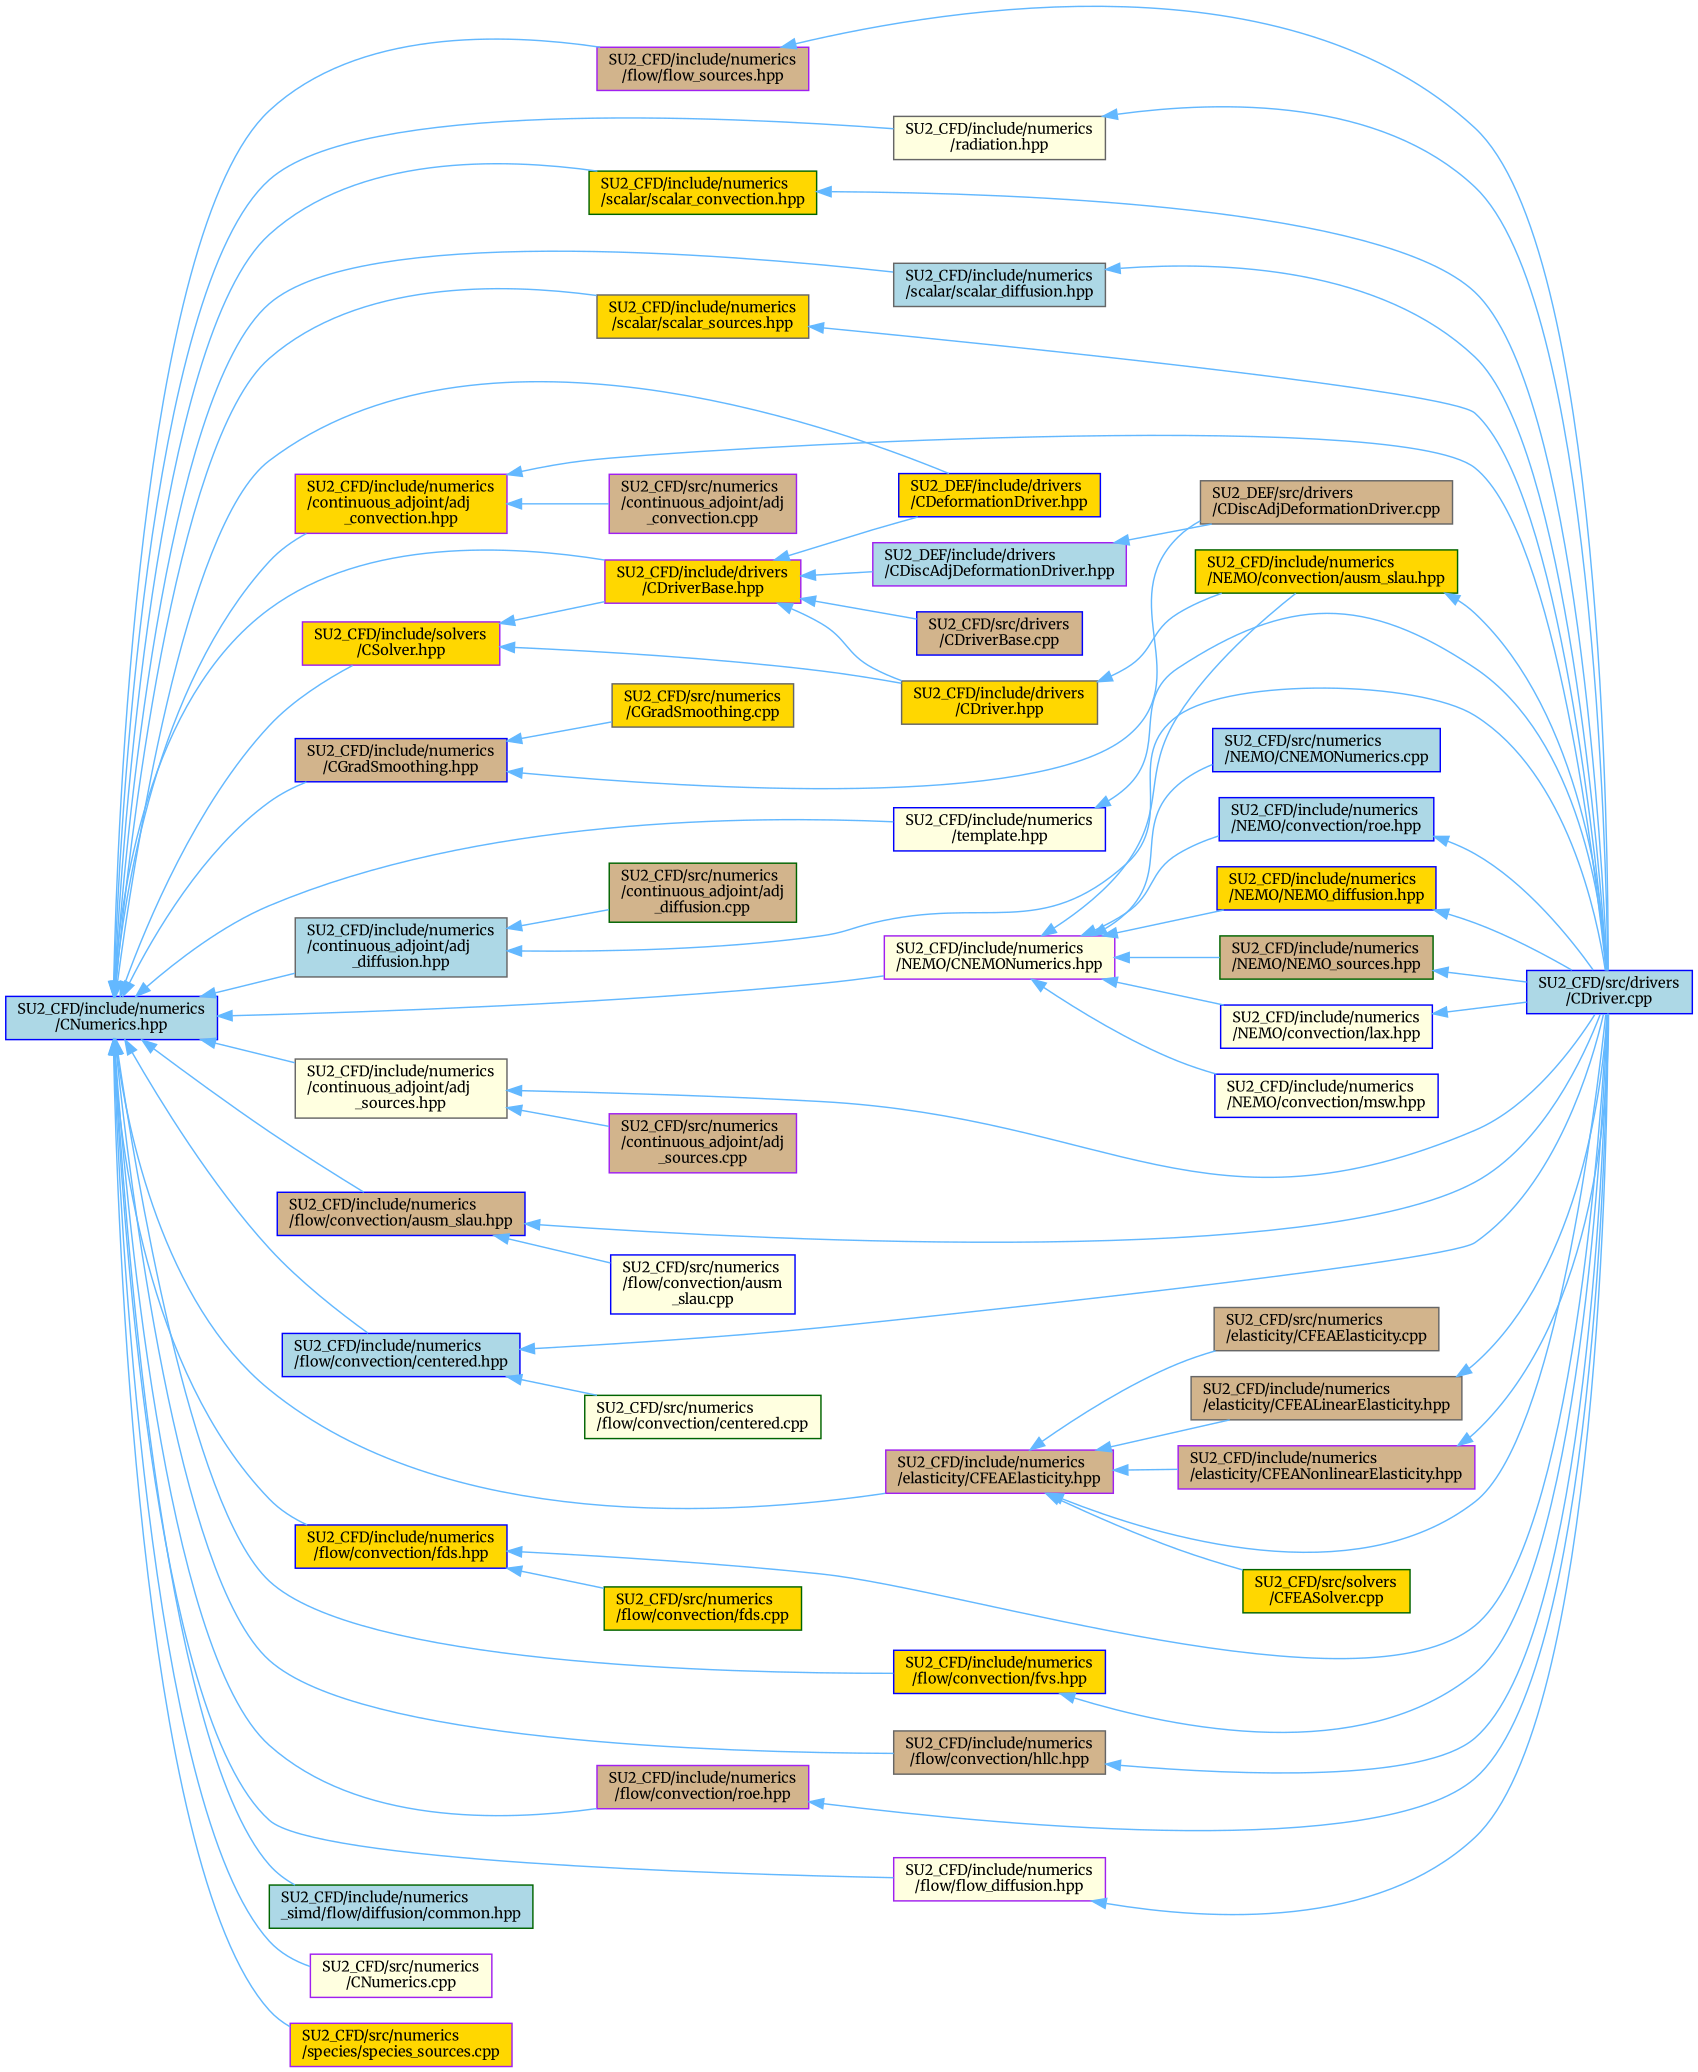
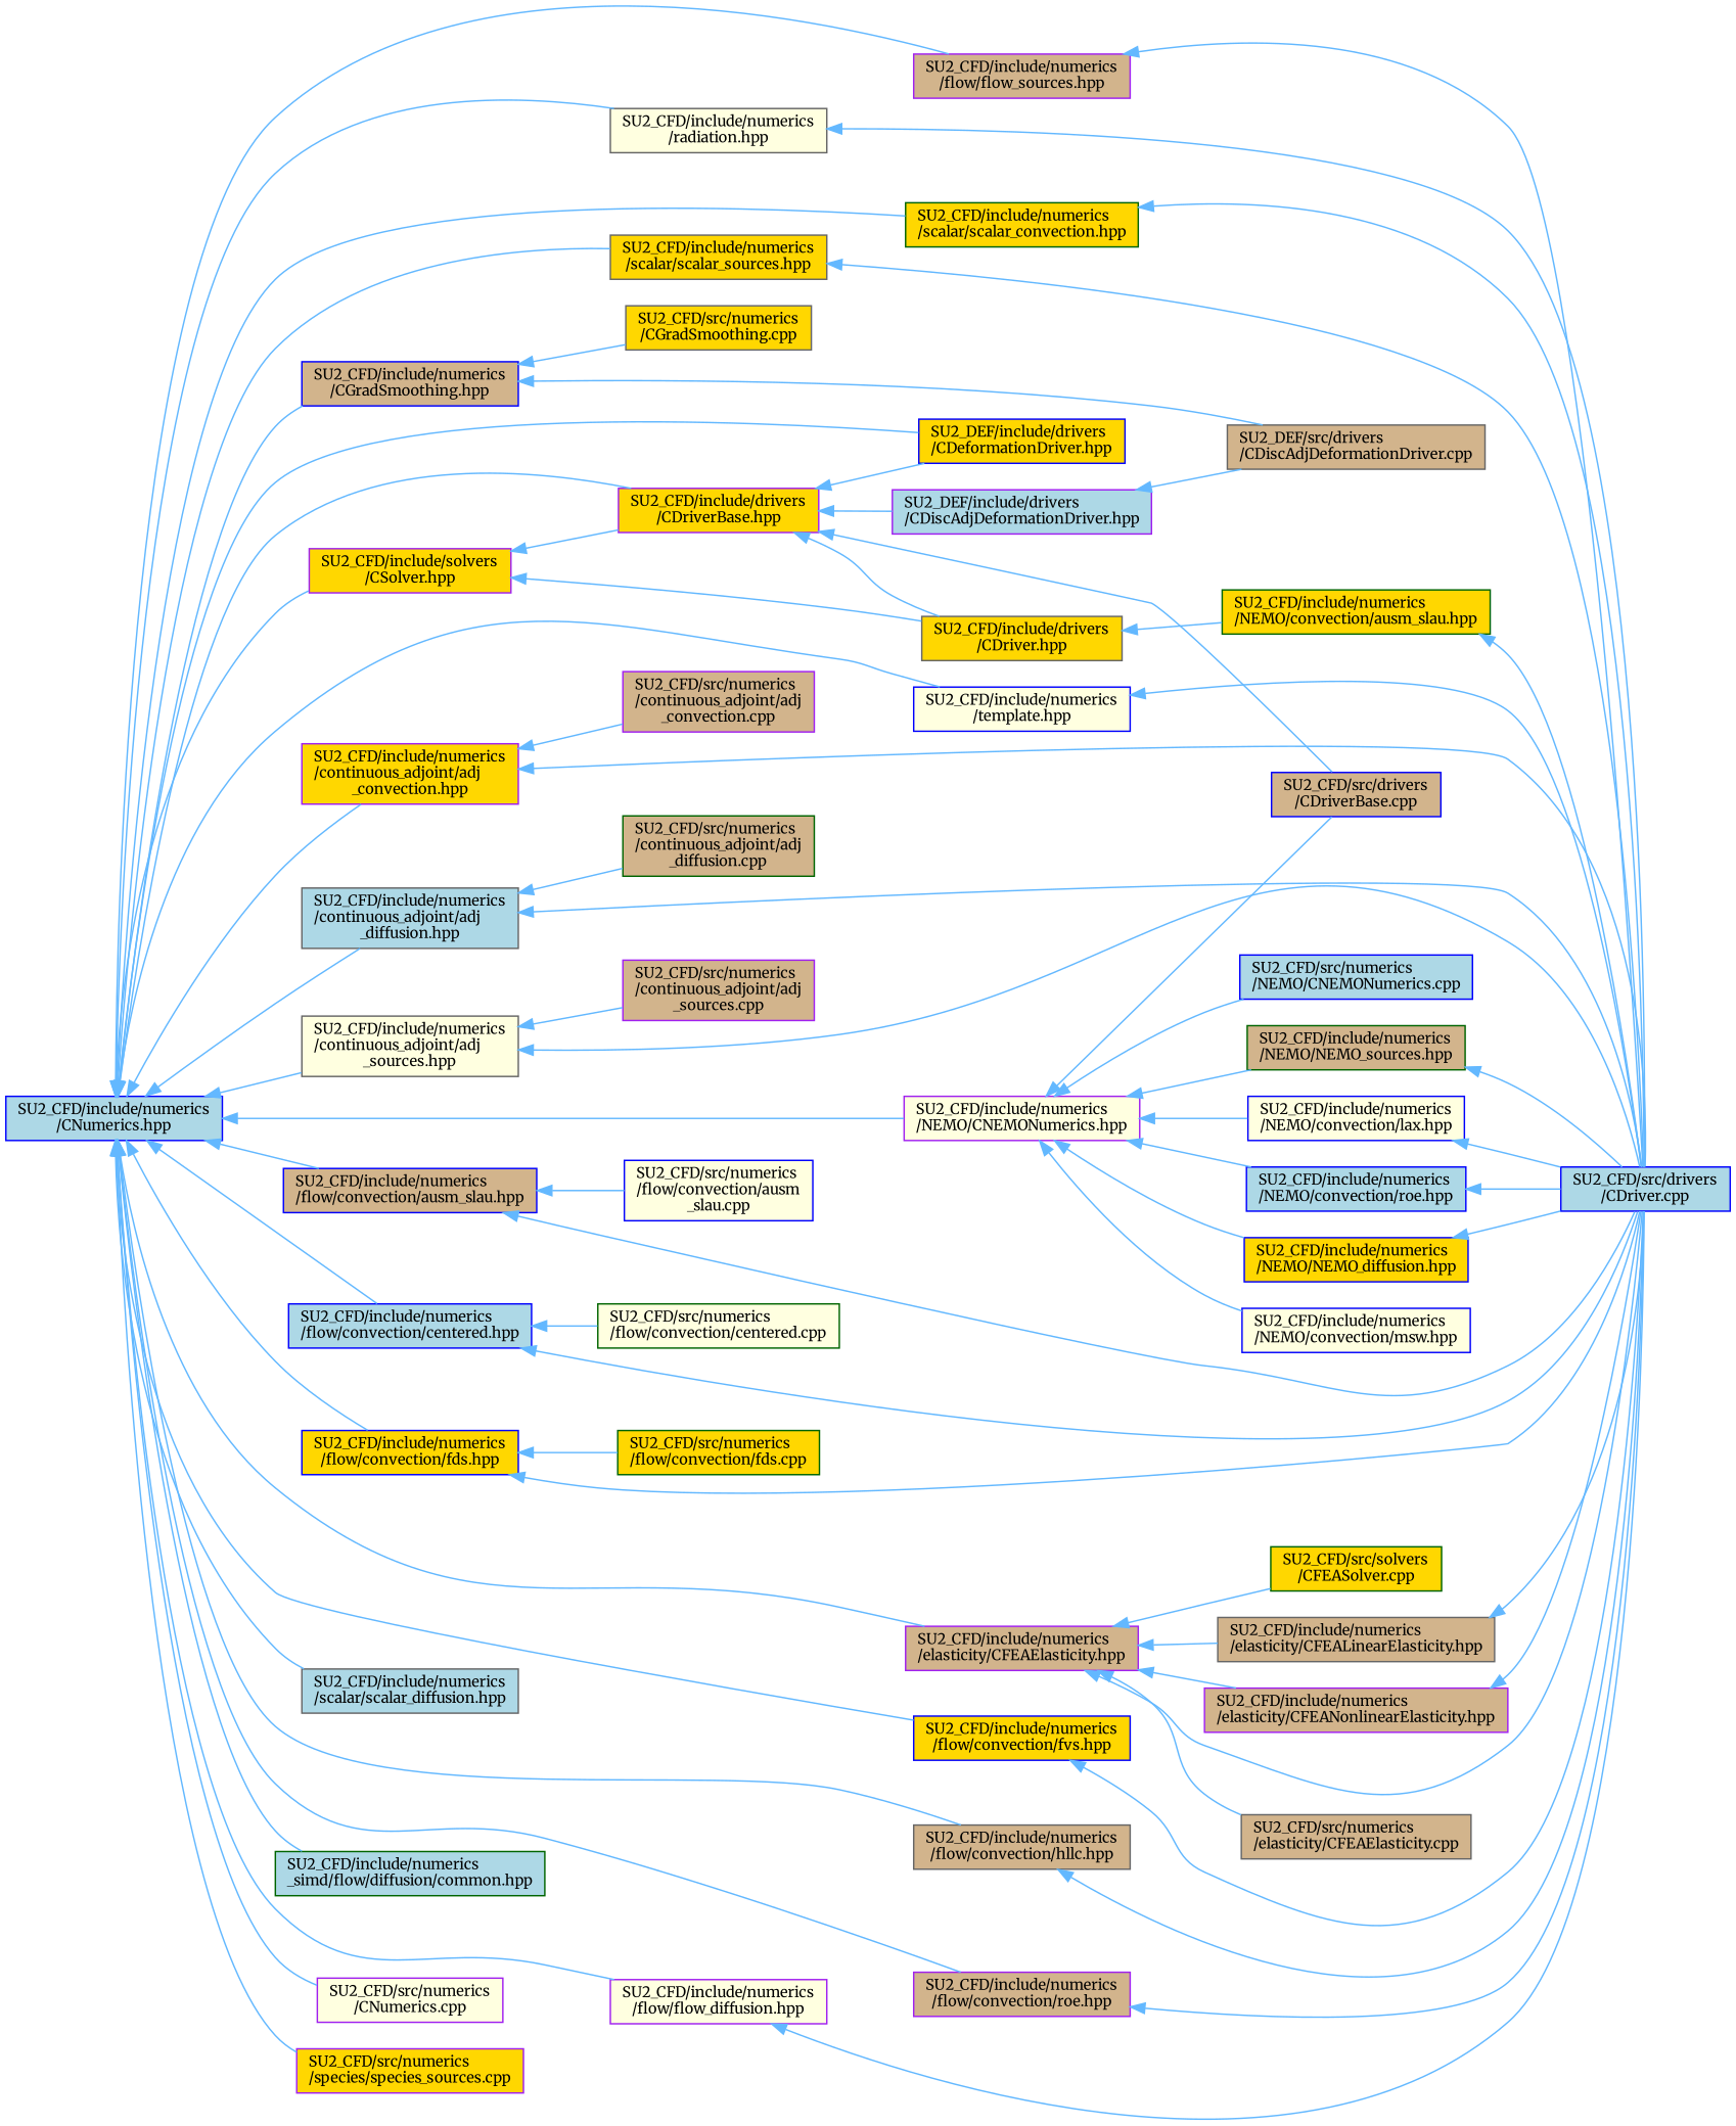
  digraph {
    fontname=Merriweather
    rankdir=LR
    node [color=blue fillcolor=gold fontname=Merriweather fontsize=10 shape=box style=filled]
    edge [color=steelblue1 dir=back fontname=Merriweather fontsize=10 labelfontname=Helvetica labelfontsize=10 style=solid]
    n1 [fillcolor=lightblue fontcolor=black height=0.2 label="SU2_CFD/include/numerics\l/CNumerics.hpp" width=0.4]
    n2 [color=purple height=0.2 label="SU2_CFD/include/drivers\l/CDriverBase.hpp" width=0.4]
    n3 [height=0.2 label="SU2_DEF/include/drivers\l/CDeformationDriver.hpp" width=0.4]
    n4 [fillcolor=tan height=0.2 label="SU2_CFD/include/numerics\l/CGradSmoothing.hpp" width=0.4]
    n5 [color=purple fillcolor=lightyellow height=0.2 label="SU2_CFD/include/numerics\l/NEMO/CNEMONumerics.hpp" width=0.4]
    n6 [color=purple height=0.2 label="SU2_CFD/include/numerics\l/continuous_adjoint/adj\l_convection.hpp" width=0.4]
    n7 [color=gray40 fillcolor=lightblue height=0.2 label="SU2_CFD/include/numerics\l/continuous_adjoint/adj\l_diffusion.hpp" width=0.4]
    n8 [color=gray40 fillcolor=lightyellow height=0.2 label="SU2_CFD/include/numerics\l/continuous_adjoint/adj\l_sources.hpp" width=0.4]
    n9 [color=purple fillcolor=tan height=0.2 label="SU2_CFD/include/numerics\l/elasticity/CFEAElasticity.hpp" width=0.4]
    n10 [fillcolor=tan height=0.2 label="SU2_CFD/include/numerics\l/flow/convection/ausm_slau.hpp" width=0.4]
    n11 [fillcolor=lightblue height=0.2 label="SU2_CFD/include/numerics\l/flow/convection/centered.hpp" width=0.4]
    n12 [height=0.2 label="SU2_CFD/include/numerics\l/flow/convection/fds.hpp" width=0.4]
    n13 [height=0.2 label="SU2_CFD/include/numerics\l/flow/convection/fvs.hpp" width=0.4]
    n14 [color=gray40 fillcolor=tan height=0.2 label="SU2_CFD/include/numerics\l/flow/convection/hllc.hpp" width=0.4]
    n15 [color=purple fillcolor=tan height=0.2 label="SU2_CFD/include/numerics\l/flow/convection/roe.hpp" width=0.4]
    n16 [color=purple fillcolor=lightyellow height=0.2 label="SU2_CFD/include/numerics\l/flow/flow_diffusion.hpp" width=0.4]
    n17 [color=purple fillcolor=tan height=0.2 label="SU2_CFD/include/numerics\l/flow/flow_sources.hpp" width=0.4]
    n18 [color=gray40 fillcolor=lightyellow height=0.2 label="SU2_CFD/include/numerics\l/radiation.hpp" width=0.4]
    n19 [color=darkgreen height=0.2 label="SU2_CFD/include/numerics\l/scalar/scalar_convection.hpp" width=0.4]
    n20 [color=gray40 fillcolor=lightblue height=0.2 label="SU2_CFD/include/numerics\l/scalar/scalar_diffusion.hpp" width=0.4]
    n21 [color=gray40 height=0.2 label="SU2_CFD/include/numerics\l/scalar/scalar_sources.hpp" width=0.4]
    n22 [fillcolor=lightyellow height=0.2 label="SU2_CFD/include/numerics\l/template.hpp" width=0.4]
    n23 [color=darkgreen fillcolor=lightblue height=0.2 label="SU2_CFD/include/numerics\l_simd/flow/diffusion/common.hpp" width=0.4]
    n24 [color=purple height=0.2 label="SU2_CFD/include/solvers\l/CSolver.hpp" width=0.4]
    n25 [color=purple fillcolor=lightyellow height=0.2 label="SU2_CFD/src/numerics\l/CNumerics.cpp" width=0.4]
    n26 [color=purple height=0.2 label="SU2_CFD/src/numerics\l/species/species_sources.cpp" width=0.4]
    n27 [color=gray40 height=0.2 label="SU2_CFD/include/drivers\l/CDriver.hpp" width=0.4]
    n28 [fillcolor=tan height=0.2 label="SU2_CFD/src/drivers\l/CDriverBase.cpp" width=0.4]
    n29 [color=purple fillcolor=lightblue height=0.2 label="SU2_DEF/include/drivers\l/CDiscAdjDeformationDriver.hpp" width=0.4]
    n30 [color=gray40 fillcolor=tan height=0.2 label="SU2_DEF/src/drivers\l/CDiscAdjDeformationDriver.cpp" width=0.4]
    n31 [color=gray40 height=0.2 label="SU2_CFD/src/numerics\l/CGradSmoothing.cpp" width=0.4]
    n32 [height=0.2 label="SU2_CFD/include/numerics\l/NEMO/NEMO_diffusion.hpp" width=0.4]
    n33 [color=darkgreen fillcolor=tan height=0.2 label="SU2_CFD/include/numerics\l/NEMO/NEMO_sources.hpp" width=0.4]
    n34 [color=darkgreen height=0.2 label="SU2_CFD/include/numerics\l/NEMO/convection/ausm_slau.hpp" width=0.4]
    n35 [fillcolor=lightyellow height=0.2 label="SU2_CFD/include/numerics\l/NEMO/convection/lax.hpp" width=0.4]
    n36 [fillcolor=lightyellow height=0.2 label="SU2_CFD/include/numerics\l/NEMO/convection/msw.hpp" width=0.4]
    n37 [fillcolor=lightblue height=0.2 label="SU2_CFD/include/numerics\l/NEMO/convection/roe.hpp" width=0.4]
    n38 [fillcolor=lightblue height=0.2 label="SU2_CFD/src/numerics\l/NEMO/CNEMONumerics.cpp" width=0.4]
    n39 [fillcolor=lightblue height=0.2 label="SU2_CFD/src/drivers\l/CDriver.cpp" width=0.4]
    n40 [color=purple fillcolor=tan height=0.2 label="SU2_CFD/src/numerics\l/continuous_adjoint/adj\l_convection.cpp" width=0.4]
    n41 [color=darkgreen fillcolor=tan height=0.2 label="SU2_CFD/src/numerics\l/continuous_adjoint/adj\l_diffusion.cpp" width=0.4]
    n42 [color=purple fillcolor=tan height=0.2 label="SU2_CFD/src/numerics\l/continuous_adjoint/adj\l_sources.cpp" width=0.4]
    n43 [color=gray40 fillcolor=tan height=0.2 label="SU2_CFD/include/numerics\l/elasticity/CFEALinearElasticity.hpp" width=0.4]
    n44 [color=purple fillcolor=tan height=0.2 label="SU2_CFD/include/numerics\l/elasticity/CFEANonlinearElasticity.hpp" width=0.4]
    n45 [color=gray40 fillcolor=tan height=0.2 label="SU2_CFD/src/numerics\l/elasticity/CFEAElasticity.cpp" width=0.4]
    n46 [color=darkgreen height=0.2 label="SU2_CFD/src/solvers\l/CFEASolver.cpp" width=0.4]
    n47 [fillcolor=lightyellow height=0.2 label="SU2_CFD/src/numerics\l/flow/convection/ausm\l_slau.cpp" width=0.4]
    n48 [color=darkgreen fillcolor=lightyellow height=0.2 label="SU2_CFD/src/numerics\l/flow/convection/centered.cpp" width=0.4]
    n49 [color=darkgreen height=0.2 label="SU2_CFD/src/numerics\l/flow/convection/fds.cpp" width=0.4]
    n1 -> n2
    n1 -> n3
    n1 -> n4
    n1 -> n5
    n1 -> n6
    n1 -> n7
    n1 -> n8
    n1 -> n9
    n1 -> n10
    n1 -> n11
    n1 -> n12
    n1 -> n13
    n1 -> n14
    n1 -> n15
    n1 -> n16
    n1 -> n17
    n1 -> n18
    n1 -> n19
    n1 -> n20
    n1 -> n21
    n1 -> n22
    n1 -> n23
    n1 -> n24
    n1 -> n25
    n1 -> n26
    n2 -> n3
    n2 -> n27
    n2 -> n28
    n2 -> n29
    n4 -> n30
    n4 -> n31
    n5 -> n32
    n5 -> n33
-   n5 -> n34
+   n5 -> n28
    n5 -> n35
    n5 -> n36
    n5 -> n37
    n5 -> n38
    n6 -> n39
    n6 -> n40
    n7 -> n39
    n7 -> n41
    n8 -> n39
    n8 -> n42
    n9 -> n39
    n9 -> n43
    n9 -> n44
    n9 -> n45
    n9 -> n46
    n10 -> n39
    n10 -> n47
    n11 -> n39
    n11 -> n48
    n12 -> n39
    n12 -> n49
    n13 -> n39
    n14 -> n39
    n15 -> n39
    n16 -> n39
    n17 -> n39
    n18 -> n39
    n19 -> n39
-   n20 -> n39
    n21 -> n39
    n22 -> n39
    n24 -> n2
    n24 -> n27
    n27 -> n34
    n29 -> n30
    n32 -> n39
    n33 -> n39
    n34 -> n39
    n35 -> n39
    n37 -> n39
    n43 -> n39
    n44 -> n39
  }
